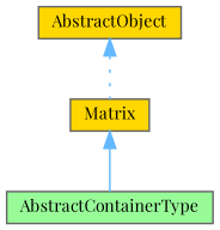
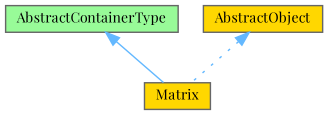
  digraph {
    fontname="Playfair Display"
    node [color=gray40 fillcolor=gold fontname="Playfair Display" fontsize=10 shape=box style=filled]
    edge [color=steelblue1 dir=back fontname="Playfair Display" fontsize=10 labelfontname=Helvetica labelfontsize=10]
    n1 [fontcolor=black height=0.2 label=Matrix width=0.4]
    n2 [fillcolor=palegreen height=0.2 label=AbstractContainerType width=0.4]
    n3 [height=0.2 label=AbstractObject width=0.4]
-   n1 -> n2 [style=solid]
+   n2 -> n1 [style=solid]
    n3 -> n1 [style=dotted]
  }
